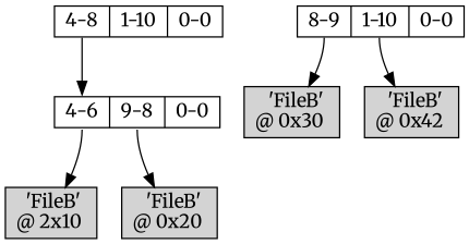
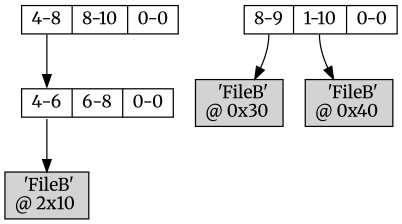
  digraph {
    fontname=Merriweather
    node [fontname=Merriweather shape=record style=filled]
    edge [fontname=Merriweather tailport=f0]
-   n1 [height=.1 label="<f0>4-8|<f1>1-10|<f2>0-0" style=""]
-   n2 [height=.1 label="<f0>4-6|<f1>9-8|<f2>0-0" style=""]
+   n1 [height=.1 label="<f0>4-8|<f1>8-10|<f2>0-0" style=""]
+   n2 [height=.1 label="<f0>4-6|<f1>6-8|<f2>0-0" style=""]
    n3 [height=.1 label="'FileB' \r@ 2x10 \r"]
-   n4 [height=.1 label="'FileB' \r@ 0x20 \r"]
    n5 [height=.1 label="<f0>8-9|<f1>1-10|<f2>0-0" style=""]
    n6 [height=.1 label="'FileB' \r@ 0x30 \r"]
-   n7 [height=.1 label="'FileB' \r@ 0x42 \r"]
+   n7 [height=.1 label="'FileB' \r@ 0x40 \r"]
    n1 -> n2 [headport=f0]
    n2 -> n3
-   n2 -> n4 [tailport=f1]
    n5 -> n6
    n5 -> n7 [tailport=f1]
  }
